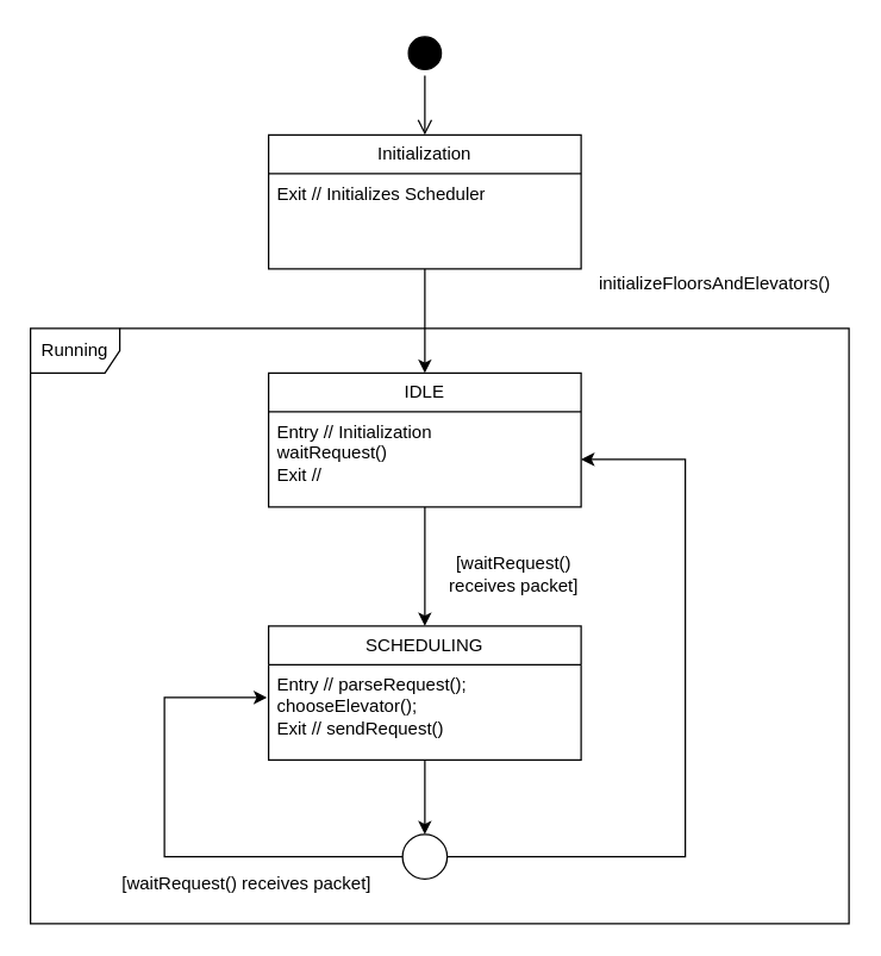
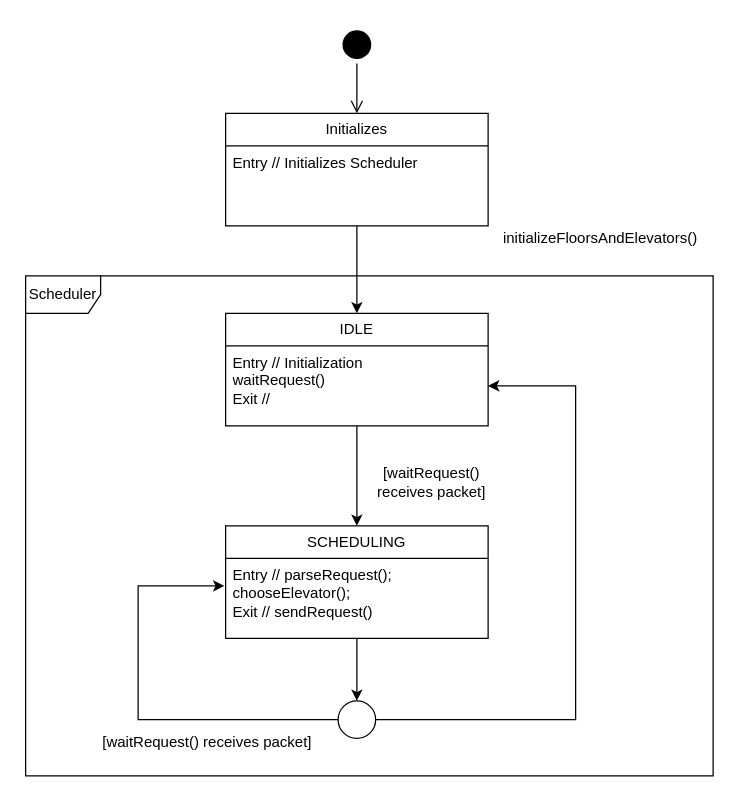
  <mxCell id="0" />
  <mxCell id="1" parent="0" />
  <mxCell id="2" style="edgeStyle=orthogonalEdgeStyle;rounded=0;orthogonalLoop=1;jettySize=auto;html=1;entryX=0.5;entryY=0;entryDx=0;entryDy=0;" parent="1" source="3" target="6" edge="1"><mxGeometry relative="1" as="geometry" /></mxCell>
- <mxCell id="3" value="Initialization" style="swimlane;fontStyle=0;childLayout=stackLayout;horizontal=1;startSize=26;fillColor=none;horizontalStack=0;resizeParent=1;resizeParentMax=0;resizeLast=0;collapsible=1;marginBottom=0;whiteSpace=wrap;html=1;" parent="1" vertex="1"><mxGeometry x="180" y="90" width="210" height="90" as="geometry" /></mxCell>
- <mxCell id="4" value="Exit // Initializes Scheduler" style="text;strokeColor=none;fillColor=none;align=left;verticalAlign=top;spacingLeft=4;spacingRight=4;overflow=hidden;rotatable=0;points=[[0,0.5],[1,0.5]];portConstraint=eastwest;whiteSpace=wrap;html=1;" parent="3" vertex="1"><mxGeometry y="26" width="210" height="64" as="geometry" /></mxCell>
+ <mxCell id="3" value="Initializes" style="swimlane;fontStyle=0;childLayout=stackLayout;horizontal=1;startSize=26;fillColor=none;horizontalStack=0;resizeParent=1;resizeParentMax=0;resizeLast=0;collapsible=1;marginBottom=0;whiteSpace=wrap;html=1;" parent="1" vertex="1"><mxGeometry x="180" y="90" width="210" height="90" as="geometry" /></mxCell>
+ <mxCell id="4" value="Entry // Initializes Scheduler" style="text;strokeColor=none;fillColor=none;align=left;verticalAlign=top;spacingLeft=4;spacingRight=4;overflow=hidden;rotatable=0;points=[[0,0.5],[1,0.5]];portConstraint=eastwest;whiteSpace=wrap;html=1;" parent="3" vertex="1"><mxGeometry y="26" width="210" height="64" as="geometry" /></mxCell>
  <mxCell id="5" style="edgeStyle=orthogonalEdgeStyle;rounded=0;orthogonalLoop=1;jettySize=auto;html=1;" parent="1" source="6" target="9" edge="1"><mxGeometry relative="1" as="geometry"><Array as="points"><mxPoint x="285" y="450" /><mxPoint x="285" y="450" /></Array></mxGeometry></mxCell>
  <mxCell id="6" value="IDLE" style="swimlane;fontStyle=0;childLayout=stackLayout;horizontal=1;startSize=26;fillColor=none;horizontalStack=0;resizeParent=1;resizeParentMax=0;resizeLast=0;collapsible=1;marginBottom=0;whiteSpace=wrap;html=1;" parent="1" vertex="1"><mxGeometry x="180" y="250" width="210" height="90" as="geometry" /></mxCell>
  <mxCell id="7" value="&lt;div&gt;Entry // Initialization &lt;br&gt;&lt;/div&gt;waitRequest()&lt;br&gt;Exit // " style="text;strokeColor=none;fillColor=none;align=left;verticalAlign=top;spacingLeft=4;spacingRight=4;overflow=hidden;rotatable=0;points=[[0,0.5],[1,0.5]];portConstraint=eastwest;whiteSpace=wrap;html=1;" parent="6" vertex="1"><mxGeometry y="26" width="210" height="64" as="geometry" /></mxCell>
  <mxCell id="8" style="edgeStyle=orthogonalEdgeStyle;rounded=0;orthogonalLoop=1;jettySize=auto;html=1;exitX=0.5;exitY=1;exitDx=0;exitDy=0;entryX=0.5;entryY=0;entryDx=0;entryDy=0;" edge="1" parent="1" source="9" target="17"><mxGeometry relative="1" as="geometry" /></mxCell>
  <mxCell id="9" value="SCHEDULING" style="swimlane;fontStyle=0;childLayout=stackLayout;horizontal=1;startSize=26;fillColor=none;horizontalStack=0;resizeParent=1;resizeParentMax=0;resizeLast=0;collapsible=1;marginBottom=0;whiteSpace=wrap;html=1;" parent="1" vertex="1"><mxGeometry x="180" y="420" width="210" height="90" as="geometry" /></mxCell>
  <mxCell id="10" value="Entry // parseRequest(); &lt;br&gt;chooseElevator();&lt;br&gt;Exit // sendRequest()" style="text;strokeColor=none;fillColor=none;align=left;verticalAlign=top;spacingLeft=4;spacingRight=4;overflow=hidden;rotatable=0;points=[[0,0.5],[1,0.5]];portConstraint=eastwest;whiteSpace=wrap;html=1;" parent="9" vertex="1"><mxGeometry y="26" width="210" height="64" as="geometry" /></mxCell>
  <mxCell id="11" value="[waitRequest() receives packet]" style="text;html=1;align=center;verticalAlign=middle;whiteSpace=wrap;rounded=0;" parent="1" vertex="1"><mxGeometry x="290" y="370" width="110" height="30" as="geometry" /></mxCell>
- <mxCell id="12" value="Running" style="shape=umlFrame;whiteSpace=wrap;html=1;pointerEvents=0;" parent="1" vertex="1"><mxGeometry x="20" y="220" width="550" height="400" as="geometry" /></mxCell>
+ <mxCell id="12" value="Scheduler" style="shape=umlFrame;whiteSpace=wrap;html=1;pointerEvents=0;" parent="1" vertex="1"><mxGeometry x="20" y="220" width="550" height="400" as="geometry" /></mxCell>
  <mxCell id="13" value="initializeFloorsAndElevators()" style="text;html=1;align=center;verticalAlign=middle;whiteSpace=wrap;rounded=0;" parent="1" vertex="1"><mxGeometry x="450" y="170" width="60" height="40" as="geometry" /></mxCell>
  <mxCell id="14" value="" style="ellipse;html=1;shape=startState;fillColor=#000000;strokeColor=#000000;" vertex="1" parent="1"><mxGeometry x="270" y="20" width="30" height="30" as="geometry" /></mxCell>
  <mxCell id="15" value="" style="edgeStyle=orthogonalEdgeStyle;html=1;verticalAlign=bottom;endArrow=open;endSize=8;strokeColor=#000000;rounded=0;" edge="1" source="14" parent="1"><mxGeometry relative="1" as="geometry"><mxPoint x="285" y="90" as="targetPoint" /></mxGeometry></mxCell>
  <mxCell id="16" style="edgeStyle=orthogonalEdgeStyle;rounded=0;orthogonalLoop=1;jettySize=auto;html=1;exitX=1;exitY=0.5;exitDx=0;exitDy=0;entryX=1;entryY=0.5;entryDx=0;entryDy=0;" edge="1" parent="1" source="17" target="7"><mxGeometry relative="1" as="geometry"><Array as="points"><mxPoint x="460" y="575" /><mxPoint x="460" y="308" /></Array></mxGeometry></mxCell>
  <mxCell id="17" value="" style="ellipse;whiteSpace=wrap;html=1;aspect=fixed;" vertex="1" parent="1"><mxGeometry x="270" y="560" width="30" height="30" as="geometry" /></mxCell>
  <mxCell id="18" style="edgeStyle=orthogonalEdgeStyle;rounded=0;orthogonalLoop=1;jettySize=auto;html=1;exitX=0;exitY=0.5;exitDx=0;exitDy=0;entryX=-0.005;entryY=0.344;entryDx=0;entryDy=0;entryPerimeter=0;" edge="1" parent="1" source="17" target="10"><mxGeometry relative="1" as="geometry"><Array as="points"><mxPoint x="110" y="575" /><mxPoint x="110" y="468" /></Array></mxGeometry></mxCell>
  <mxCell id="19" value="[waitRequest() receives packet]" style="text;html=1;align=center;verticalAlign=middle;resizable=0;points=[];autosize=1;strokeColor=none;fillColor=none;" vertex="1" parent="1"><mxGeometry x="70" y="578" width="190" height="30" as="geometry" /></mxCell>
